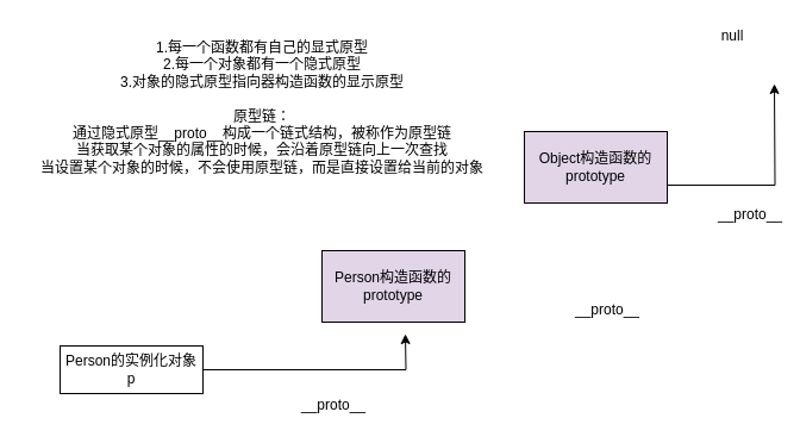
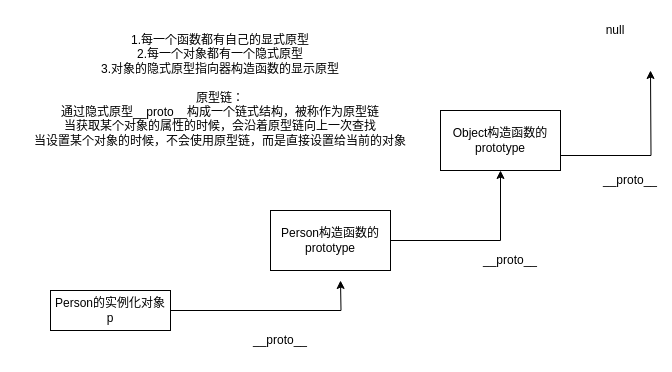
  <mxCell id="0" />
  <mxCell id="1" parent="0" />
  <mxCell id="2" style="edgeStyle=orthogonalEdgeStyle;rounded=0;orthogonalLoop=1;jettySize=auto;html=1;exitX=1;exitY=0.5;exitDx=0;exitDy=0;" edge="1" parent="1" source="3"><mxGeometry relative="1" as="geometry"><mxPoint x="340" y="280" as="targetPoint" /></mxGeometry></mxCell>
  <mxCell id="3" value="Person的实例化对象&lt;br&gt;p" style="rounded=0;whiteSpace=wrap;html=1;" parent="1" vertex="1"><mxGeometry x="50" y="290" width="120" height="40" as="geometry" /></mxCell>
- <mxCell id="5" value="Person构造函数的&lt;br&gt;prototype" style="rounded=0;whiteSpace=wrap;html=1;fillColor=#e1d5e7;" vertex="1" parent="1"><mxGeometry x="270" y="210" width="120" height="60" as="geometry" /></mxCell>
+ <mxCell id="4" style="edgeStyle=orthogonalEdgeStyle;rounded=0;orthogonalLoop=1;jettySize=auto;html=1;exitX=1;exitY=0.5;exitDx=0;exitDy=0;entryX=0.5;entryY=1;entryDx=0;entryDy=0;" edge="1" parent="1" source="5" target="8"><mxGeometry relative="1" as="geometry" /></mxCell>
+ <mxCell id="5" value="Person构造函数的&lt;br&gt;prototype" style="rounded=0;whiteSpace=wrap;html=1;" vertex="1" parent="1"><mxGeometry x="270" y="210" width="120" height="60" as="geometry" /></mxCell>
  <mxCell id="6" value="__proto__" style="text;html=1;strokeColor=none;fillColor=none;align=center;verticalAlign=middle;whiteSpace=wrap;rounded=0;" vertex="1" parent="1"><mxGeometry x="260" y="330" width="40" height="20" as="geometry" /></mxCell>
  <mxCell id="7" style="edgeStyle=orthogonalEdgeStyle;rounded=0;orthogonalLoop=1;jettySize=auto;html=1;exitX=1;exitY=0.75;exitDx=0;exitDy=0;" edge="1" parent="1" source="8"><mxGeometry relative="1" as="geometry"><mxPoint x="650" y="70" as="targetPoint" /></mxGeometry></mxCell>
- <mxCell id="8" value="Object构造函数的&lt;br&gt;prototype" style="rounded=0;whiteSpace=wrap;html=1;fillColor=#e1d5e7;" vertex="1" parent="1"><mxGeometry x="440" y="110" width="120" height="60" as="geometry" /></mxCell>
+ <mxCell id="8" value="Object构造函数的&lt;br&gt;prototype" style="rounded=0;whiteSpace=wrap;html=1;" vertex="1" parent="1"><mxGeometry x="440" y="110" width="120" height="60" as="geometry" /></mxCell>
  <mxCell id="9" value="__proto__" style="text;html=1;strokeColor=none;fillColor=none;align=center;verticalAlign=middle;whiteSpace=wrap;rounded=0;" vertex="1" parent="1"><mxGeometry x="490" y="250" width="40" height="20" as="geometry" /></mxCell>
  <mxCell id="10" value="__proto__" style="text;html=1;strokeColor=none;fillColor=none;align=center;verticalAlign=middle;whiteSpace=wrap;rounded=0;" vertex="1" parent="1"><mxGeometry x="610" y="170" width="40" height="20" as="geometry" /></mxCell>
  <mxCell id="11" value="null" style="text;html=1;strokeColor=none;fillColor=none;align=center;verticalAlign=middle;whiteSpace=wrap;rounded=0;" vertex="1" parent="1"><mxGeometry x="595" y="20" width="40" height="20" as="geometry" /></mxCell>
  <mxCell id="12" value="1.每一个函数都有自己的显式原型&lt;br&gt;2.每一个对象都有一个隐式原型&lt;br&gt;3.对象的隐式原型指向器构造函数的显示原型&lt;br&gt;&lt;br&gt;原型链：&lt;br&gt;通过隐式原型__proto__构成一个链式结构，被称作为原型链&lt;br&gt;当获取某个对象的属性的时候，会沿着原型链向上一次查找&lt;br&gt;当设置某个对象的时候，不会使用原型链，而是直接设置给当前的对象" style="text;html=1;strokeColor=none;fillColor=none;align=center;verticalAlign=middle;whiteSpace=wrap;rounded=0;" vertex="1" parent="1"><mxGeometry x="20" y="80" width="400" height="20" as="geometry" /></mxCell>
